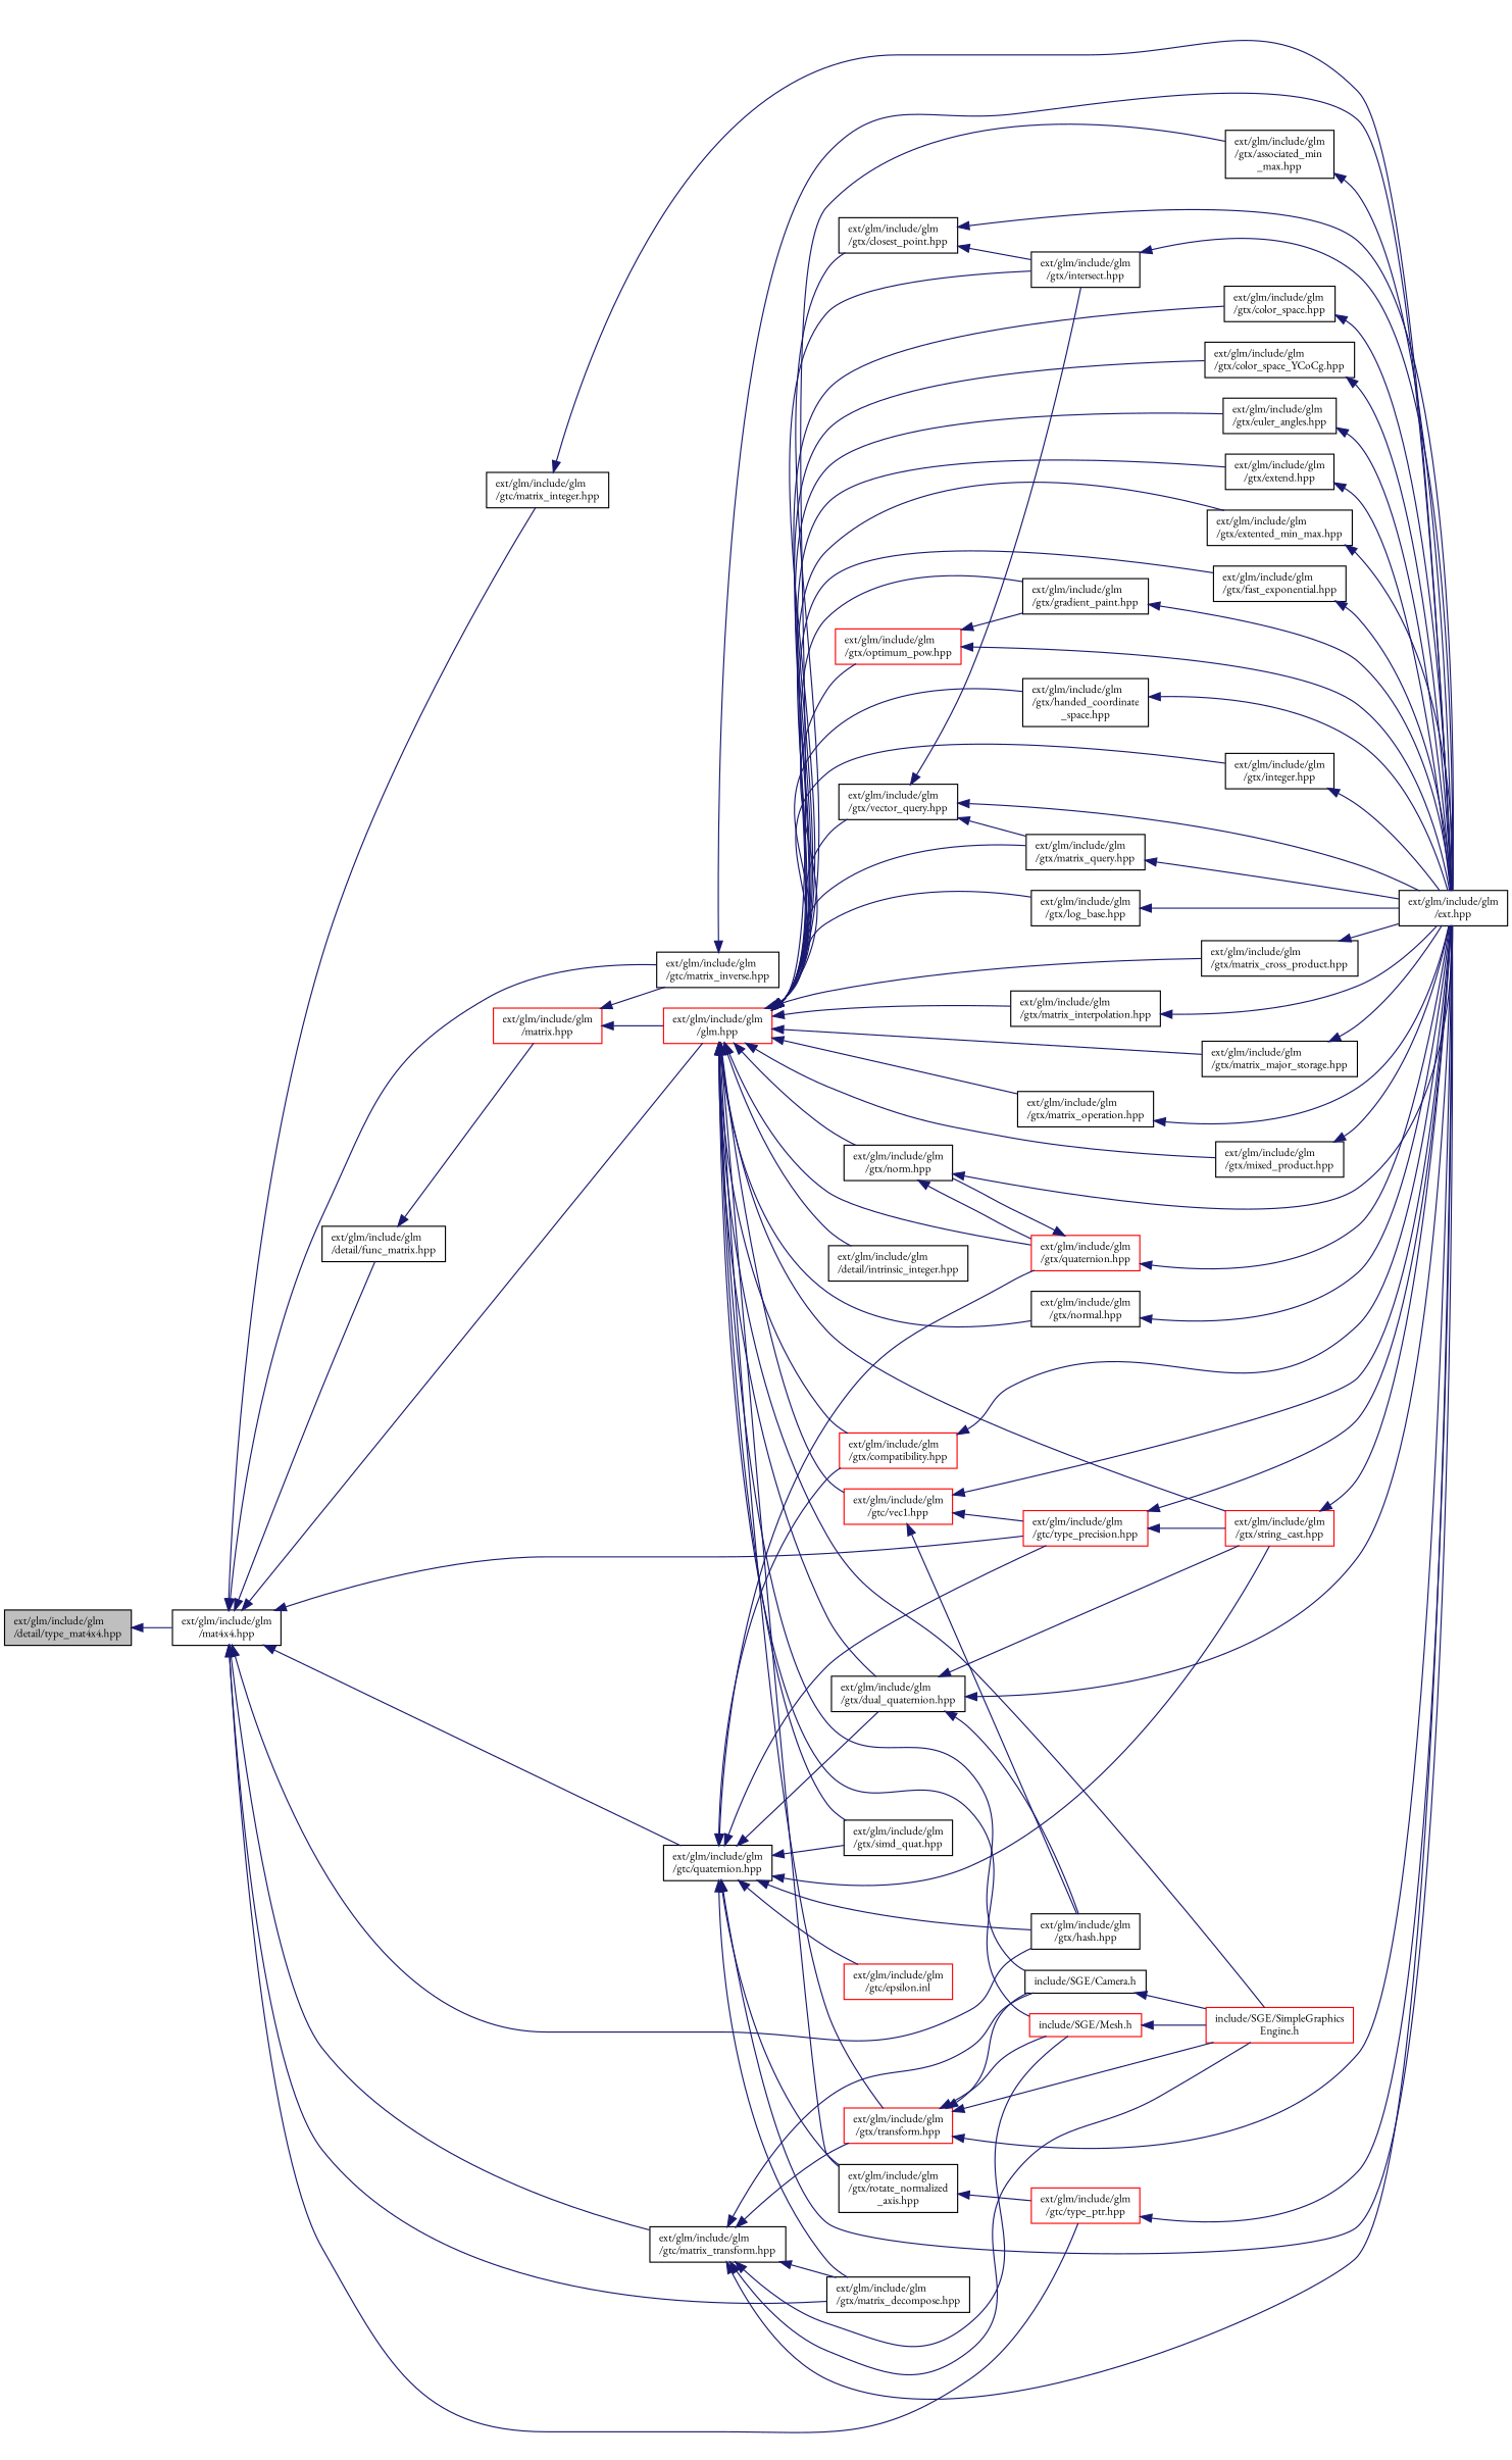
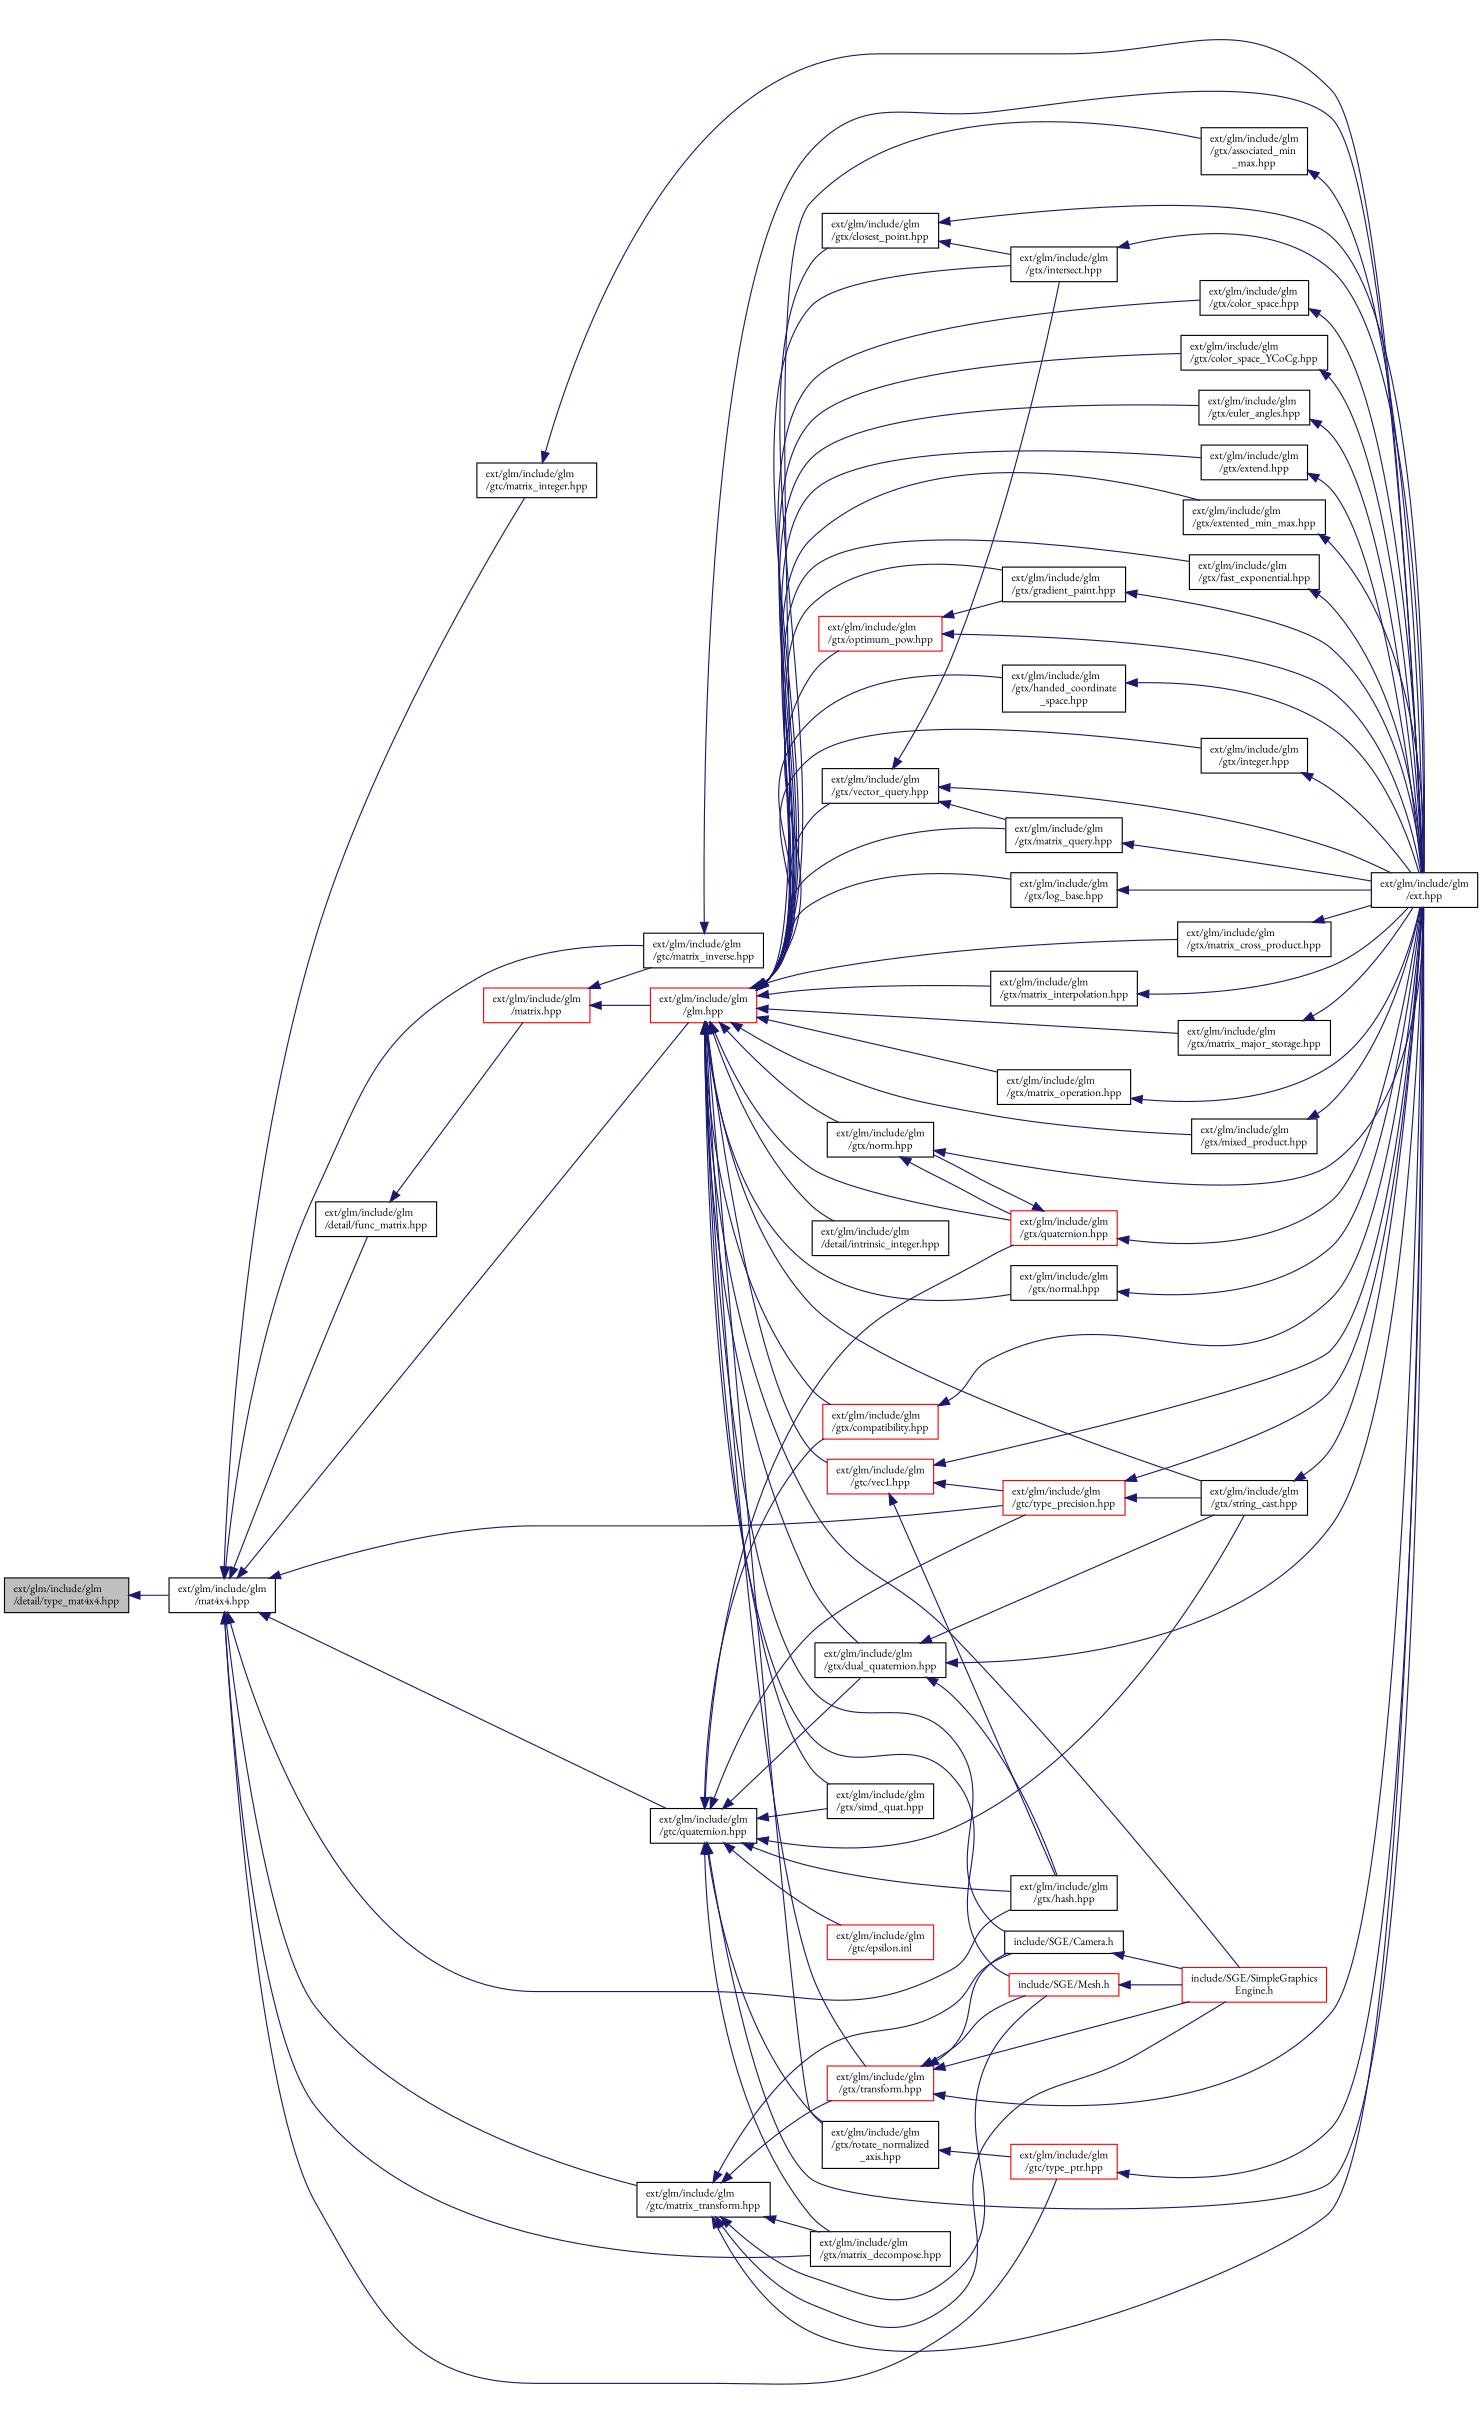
  digraph {
    fontname="EB Garamond"
    rankdir=LR
    node [color=black fillcolor=white fontname="EB Garamond" fontsize=10 shape=record style=filled]
    edge [color=midnightblue dir=back fontname="EB Garamond" fontsize=10 labelfontname=Helvetica labelfontsize=10 style=solid]
    n1 [fillcolor=grey75 fontcolor=black height=0.2 label="ext/glm/include/glm\l/detail/type_mat4x4.hpp" width=0.4]
    n2 [height=0.2 label="ext/glm/include/glm\l/mat4x4.hpp" width=0.4]
    n3 [height=0.2 label="ext/glm/include/glm\l/detail/func_matrix.hpp" width=0.4]
    n4 [height=0.2 label="ext/glm/include/glm\l/gtc/matrix_inverse.hpp" width=0.4]
    n5 [color=red height=0.2 label="ext/glm/include/glm\l/glm.hpp" width=0.4]
    n6 [color=red height=0.2 label="ext/glm/include/glm\l/gtc/type_precision.hpp" width=0.4]
    n7 [height=0.2 label="ext/glm/include/glm\l/gtx/hash.hpp" width=0.4]
    n8 [height=0.2 label="ext/glm/include/glm\l/gtc/quaternion.hpp" width=0.4]
    n9 [color=red height=0.2 label="ext/glm/include/glm\l/gtc/type_ptr.hpp" width=0.4]
    n10 [height=0.2 label="ext/glm/include/glm\l/gtx/matrix_decompose.hpp" width=0.4]
    n11 [height=0.2 label="ext/glm/include/glm\l/gtc/matrix_integer.hpp" width=0.4]
    n12 [height=0.2 label="ext/glm/include/glm\l/gtc/matrix_transform.hpp" width=0.4]
    n13 [color=red height=0.2 label="ext/glm/include/glm\l/matrix.hpp" width=0.4]
    n14 [height=0.2 label="ext/glm/include/glm\l/ext.hpp" width=0.4]
    n15 [height=0.2 label="ext/glm/include/glm\l/detail/intrinsic_integer.hpp" width=0.4]
    n16 [color=red height=0.2 label="ext/glm/include/glm\l/gtc/vec1.hpp" width=0.4]
-   n17 [color=red height=0.2 label="ext/glm/include/glm\l/gtx/string_cast.hpp" width=0.4]
+   n17 [height=0.2 label="ext/glm/include/glm\l/gtx/string_cast.hpp" width=0.4]
    n18 [height=0.2 label="ext/glm/include/glm\l/gtx/associated_min\l_max.hpp" width=0.4]
    n19 [height=0.2 label="ext/glm/include/glm\l/gtx/closest_point.hpp" width=0.4]
    n20 [height=0.2 label="ext/glm/include/glm\l/gtx/intersect.hpp" width=0.4]
    n21 [height=0.2 label="ext/glm/include/glm\l/gtx/color_space.hpp" width=0.4]
    n22 [height=0.2 label="ext/glm/include/glm\l/gtx/color_space_YCoCg.hpp" width=0.4]
    n23 [color=red height=0.2 label="ext/glm/include/glm\l/gtx/compatibility.hpp" width=0.4]
    n24 [height=0.2 label="ext/glm/include/glm\l/gtx/dual_quaternion.hpp" width=0.4]
    n25 [height=0.2 label="ext/glm/include/glm\l/gtx/euler_angles.hpp" width=0.4]
    n26 [height=0.2 label="ext/glm/include/glm\l/gtx/extend.hpp" width=0.4]
    n27 [height=0.2 label="ext/glm/include/glm\l/gtx/extented_min_max.hpp" width=0.4]
    n28 [height=0.2 label="ext/glm/include/glm\l/gtx/fast_exponential.hpp" width=0.4]
    n29 [height=0.2 label="ext/glm/include/glm\l/gtx/gradient_paint.hpp" width=0.4]
    n30 [color=red height=0.2 label="ext/glm/include/glm\l/gtx/optimum_pow.hpp" width=0.4]
    n31 [height=0.2 label="ext/glm/include/glm\l/gtx/handed_coordinate\l_space.hpp" width=0.4]
    n32 [height=0.2 label="ext/glm/include/glm\l/gtx/integer.hpp" width=0.4]
    n33 [height=0.2 label="ext/glm/include/glm\l/gtx/vector_query.hpp" width=0.4]
    n34 [height=0.2 label="ext/glm/include/glm\l/gtx/matrix_query.hpp" width=0.4]
    n35 [height=0.2 label="ext/glm/include/glm\l/gtx/log_base.hpp" width=0.4]
    n36 [height=0.2 label="ext/glm/include/glm\l/gtx/matrix_cross_product.hpp" width=0.4]
    n37 [height=0.2 label="ext/glm/include/glm\l/gtx/matrix_interpolation.hpp" width=0.4]
    n38 [height=0.2 label="ext/glm/include/glm\l/gtx/matrix_major_storage.hpp" width=0.4]
    n39 [height=0.2 label="ext/glm/include/glm\l/gtx/matrix_operation.hpp" width=0.4]
    n40 [height=0.2 label="ext/glm/include/glm\l/gtx/mixed_product.hpp" width=0.4]
    n41 [height=0.2 label="ext/glm/include/glm\l/gtx/norm.hpp" width=0.4]
    n42 [color=red height=0.2 label="ext/glm/include/glm\l/gtx/quaternion.hpp" width=0.4]
    n43 [height=0.2 label="ext/glm/include/glm\l/gtx/normal.hpp" width=0.4]
    n44 [color=red height=0.2 label="ext/glm/include/glm\l/gtx/transform.hpp" width=0.4]
    n45 [color=red height=0.2 label="include/SGE/Mesh.h" width=0.4]
    n46 [color=red height=0.2 label="include/SGE/SimpleGraphics\lEngine.h" width=0.4]
    n47 [height=0.2 label="include/SGE/Camera.h" width=0.4]
    n48 [height=0.2 label="ext/glm/include/glm\l/gtx/rotate_normalized\l_axis.hpp" width=0.4]
    n49 [height=0.2 label="ext/glm/include/glm\l/gtx/simd_quat.hpp" width=0.4]
    n50 [color=red height=0.2 label="ext/glm/include/glm\l/gtc/epsilon.inl" width=0.4]
    n1 -> n2
    n2 -> n3
    n2 -> n4
    n2 -> n5
    n2 -> n6
    n2 -> n7
    n2 -> n8
    n2 -> n9
    n2 -> n10
    n2 -> n11
    n2 -> n12
    n3 -> n13
    n4 -> n14
    n5 -> n15
    n5 -> n16
    n5 -> n17
    n5 -> n18
    n5 -> n19
    n5 -> n20
    n5 -> n21
    n5 -> n22
    n5 -> n23
    n5 -> n24
    n5 -> n25
    n5 -> n26
    n5 -> n27
    n5 -> n28
    n5 -> n29
    n5 -> n30
    n5 -> n31
    n5 -> n32
    n5 -> n33
    n5 -> n34
    n5 -> n35
    n5 -> n36
    n5 -> n37
    n5 -> n38
    n5 -> n39
    n5 -> n40
    n5 -> n41
    n5 -> n42
    n5 -> n43
    n5 -> n44
    n5 -> n45
    n5 -> n46
    n5 -> n47
    n5 -> n48
    n5 -> n49
    n6 -> n14
    n6 -> n17
    n8 -> n6
    n8 -> n7
    n8 -> n10
    n8 -> n14
    n8 -> n17
    n8 -> n23
    n8 -> n24
    n8 -> n42
    n8 -> n48
    n8 -> n49
    n8 -> n50
    n9 -> n14
    n11 -> n14
    n12 -> n10
    n12 -> n14
    n12 -> n44
    n12 -> n45
    n12 -> n46
    n12 -> n47
    n13 -> n4
    n13 -> n5
    n16 -> n6
    n16 -> n7
    n16 -> n14
    n17 -> n14
    n18 -> n14
    n19 -> n14
    n19 -> n20
    n20 -> n14
    n21 -> n14
    n22 -> n14
    n23 -> n14
    n24 -> n7
    n24 -> n14
    n24 -> n17
    n25 -> n14
    n26 -> n14
    n27 -> n14
    n28 -> n14
    n29 -> n14
    n30 -> n14
    n30 -> n29
    n31 -> n14
    n32 -> n14
    n33 -> n14
    n33 -> n20
    n33 -> n34
    n34 -> n14
    n35 -> n14
    n36 -> n14
    n37 -> n14
    n38 -> n14
    n39 -> n14
    n40 -> n14
    n41 -> n14
    n41 -> n42
    n42 -> n14
    n42 -> n41
    n43 -> n14
    n44 -> n14
    n44 -> n45
    n44 -> n46
    n44 -> n47
    n45 -> n46
    n47 -> n46
    n48 -> n9
  }
